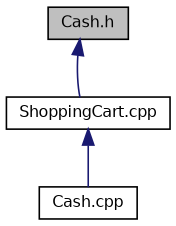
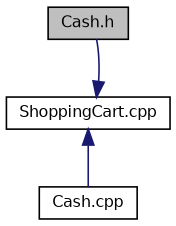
  digraph {
    node [color=black fillcolor=white fontname=Helvetica fontsize=10 shape=record style=filled]
    edge [color=midnightblue dir=back fontname=Helvetica fontsize=10 labelfontname=Helvetica labelfontsize=10 style=solid]
    n1 [fillcolor=grey75 fontcolor=black height=0.2 label="Cash.h" width=0.4]
    n2 [height=0.2 label="ShoppingCart.cpp" width=0.4]
    n3 [height=0.2 label="Cash.cpp" width=0.4]
-   n1 -> n2
+   n2 -> n1
    n2 -> n3
  }
